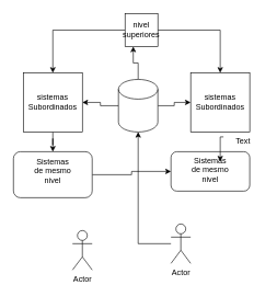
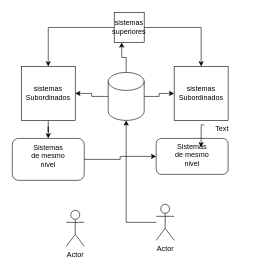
  <mxCell id="0" />
  <mxCell id="1" parent="0" />
  <mxCell id="2" style="edgeStyle=orthogonalEdgeStyle;rounded=0;orthogonalLoop=1;jettySize=auto;html=1;" edge="1" parent="1" source="4" target="6"><mxGeometry relative="1" as="geometry" /></mxCell>
  <mxCell id="3" style="edgeStyle=orthogonalEdgeStyle;rounded=0;orthogonalLoop=1;jettySize=auto;html=1;entryX=0.5;entryY=0;entryDx=0;entryDy=0;" edge="1" parent="1" source="4" target="7"><mxGeometry relative="1" as="geometry" /></mxCell>
- <mxCell id="4" value="nivel superiores" style="whiteSpace=wrap;html=1;aspect=fixed;" vertex="1" parent="1"><mxGeometry x="190" y="20" width="50" height="50" as="geometry" /></mxCell>
+ <mxCell id="4" value="sistemas superiores" style="whiteSpace=wrap;html=1;aspect=fixed;" vertex="1" parent="1"><mxGeometry x="190" y="20" width="50" height="50" as="geometry" /></mxCell>
  <mxCell id="5" style="edgeStyle=orthogonalEdgeStyle;rounded=0;orthogonalLoop=1;jettySize=auto;html=1;" edge="1" parent="1" source="6" target="10"><mxGeometry relative="1" as="geometry" /></mxCell>
  <mxCell id="6" value="sistemas Subordinados" style="whiteSpace=wrap;html=1;aspect=fixed;" vertex="1" parent="1"><mxGeometry x="35" y="110" width="90" height="90" as="geometry" /></mxCell>
  <mxCell id="7" value="sistemas Subordinados" style="whiteSpace=wrap;html=1;aspect=fixed;" vertex="1" parent="1"><mxGeometry x="290" y="110" width="90" height="90" as="geometry" /></mxCell>
  <mxCell id="8" value="" style="rounded=1;whiteSpace=wrap;html=1;" vertex="1" parent="1"><mxGeometry x="260" y="230" width="120" height="60" as="geometry" /></mxCell>
  <mxCell id="9" style="edgeStyle=orthogonalEdgeStyle;rounded=0;orthogonalLoop=1;jettySize=auto;html=1;entryX=0;entryY=0.5;entryDx=0;entryDy=0;" edge="1" parent="1" source="10" target="8"><mxGeometry relative="1" as="geometry" /></mxCell>
  <mxCell id="10" value="" style="rounded=1;whiteSpace=wrap;html=1;" vertex="1" parent="1"><mxGeometry x="20" y="230" width="120" height="70" as="geometry" /></mxCell>
  <mxCell id="11" style="edgeStyle=orthogonalEdgeStyle;rounded=0;orthogonalLoop=1;jettySize=auto;html=1;exitX=0;exitY=0.25;exitDx=0;exitDy=0;entryX=0.75;entryY=0;entryDx=0;entryDy=0;" edge="1" parent="1" source="12" target="14"><mxGeometry relative="1" as="geometry" /></mxCell>
  <mxCell id="12" value="Text" style="text;html=1;strokeColor=none;fillColor=none;align=center;verticalAlign=middle;whiteSpace=wrap;rounded=0;" vertex="1" parent="1"><mxGeometry x="340" y="200" width="60" height="30" as="geometry" /></mxCell>
  <mxCell id="13" value="Sistemas de mesmo nivel" style="text;html=1;strokeColor=none;fillColor=none;align=center;verticalAlign=middle;whiteSpace=wrap;rounded=0;" vertex="1" parent="1"><mxGeometry x="50" y="245" width="60" height="30" as="geometry" /></mxCell>
  <mxCell id="14" value="Sistemas de mesmo nivel" style="text;html=1;strokeColor=none;fillColor=none;align=center;verticalAlign=middle;whiteSpace=wrap;rounded=0;" vertex="1" parent="1"><mxGeometry x="290" y="245" width="60" height="25" as="geometry" /></mxCell>
  <mxCell id="15" style="edgeStyle=orthogonalEdgeStyle;rounded=0;orthogonalLoop=1;jettySize=auto;html=1;entryX=0.5;entryY=1;entryDx=0;entryDy=0;entryPerimeter=0;" edge="1" parent="1" source="16" target="21"><mxGeometry relative="1" as="geometry" /></mxCell>
  <mxCell id="16" value="Actor" style="shape=umlActor;verticalLabelPosition=bottom;verticalAlign=top;html=1;outlineConnect=0;" vertex="1" parent="1"><mxGeometry x="260" y="340" width="30" height="60" as="geometry" /></mxCell>
  <mxCell id="17" value="Actor" style="shape=umlActor;verticalLabelPosition=bottom;verticalAlign=top;html=1;outlineConnect=0;" vertex="1" parent="1"><mxGeometry x="110" y="350" width="30" height="60" as="geometry" /></mxCell>
  <mxCell id="18" style="edgeStyle=orthogonalEdgeStyle;rounded=0;orthogonalLoop=1;jettySize=auto;html=1;entryX=0.25;entryY=1;entryDx=0;entryDy=0;" edge="1" parent="1" source="21" target="4"><mxGeometry relative="1" as="geometry" /></mxCell>
  <mxCell id="19" style="edgeStyle=orthogonalEdgeStyle;rounded=0;orthogonalLoop=1;jettySize=auto;html=1;" edge="1" parent="1" source="21" target="6"><mxGeometry relative="1" as="geometry" /></mxCell>
  <mxCell id="20" style="edgeStyle=orthogonalEdgeStyle;rounded=0;orthogonalLoop=1;jettySize=auto;html=1;" edge="1" parent="1" source="21" target="7"><mxGeometry relative="1" as="geometry" /></mxCell>
  <mxCell id="21" value="" style="shape=cylinder3;whiteSpace=wrap;html=1;boundedLbl=1;backgroundOutline=1;size=15;" vertex="1" parent="1"><mxGeometry x="180" y="120" width="60" height="80" as="geometry" /></mxCell>
